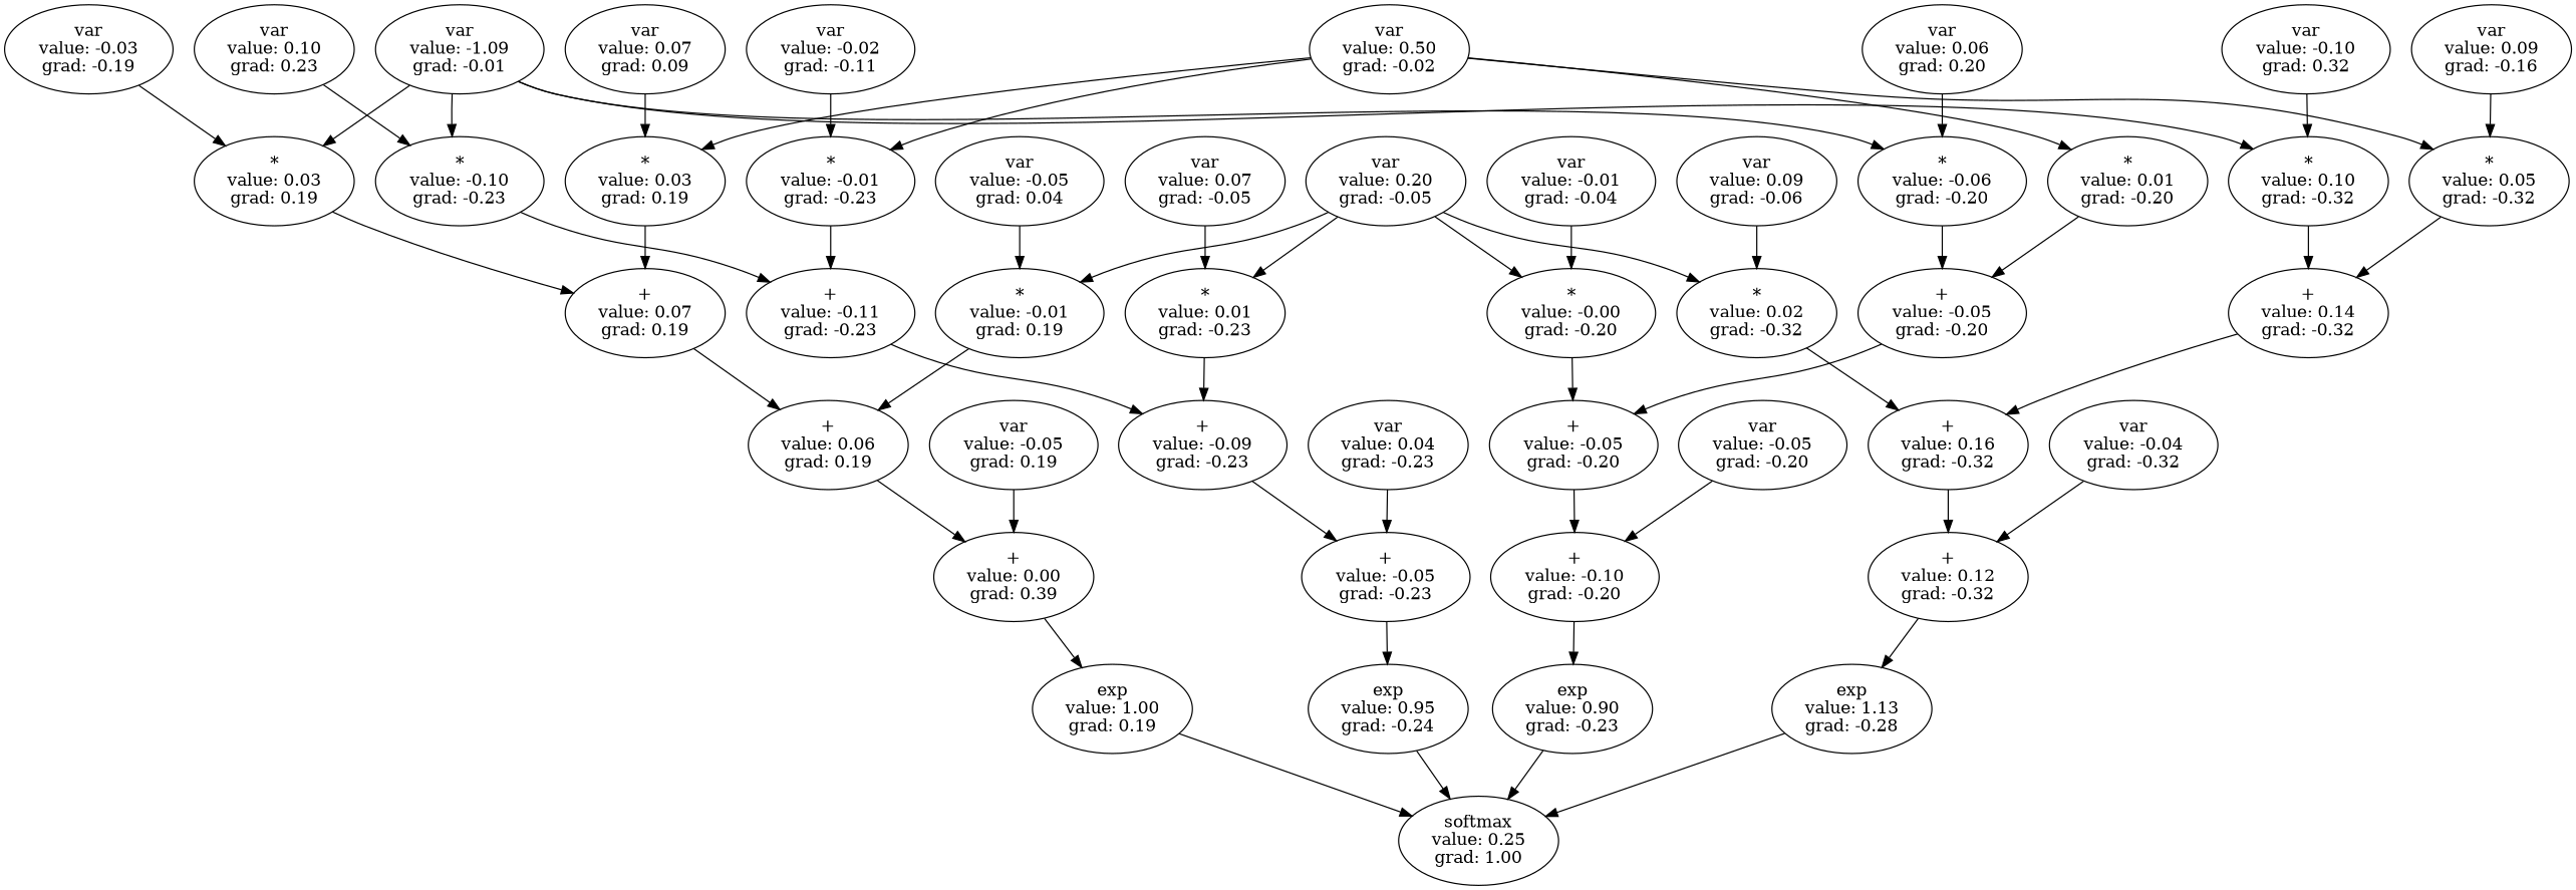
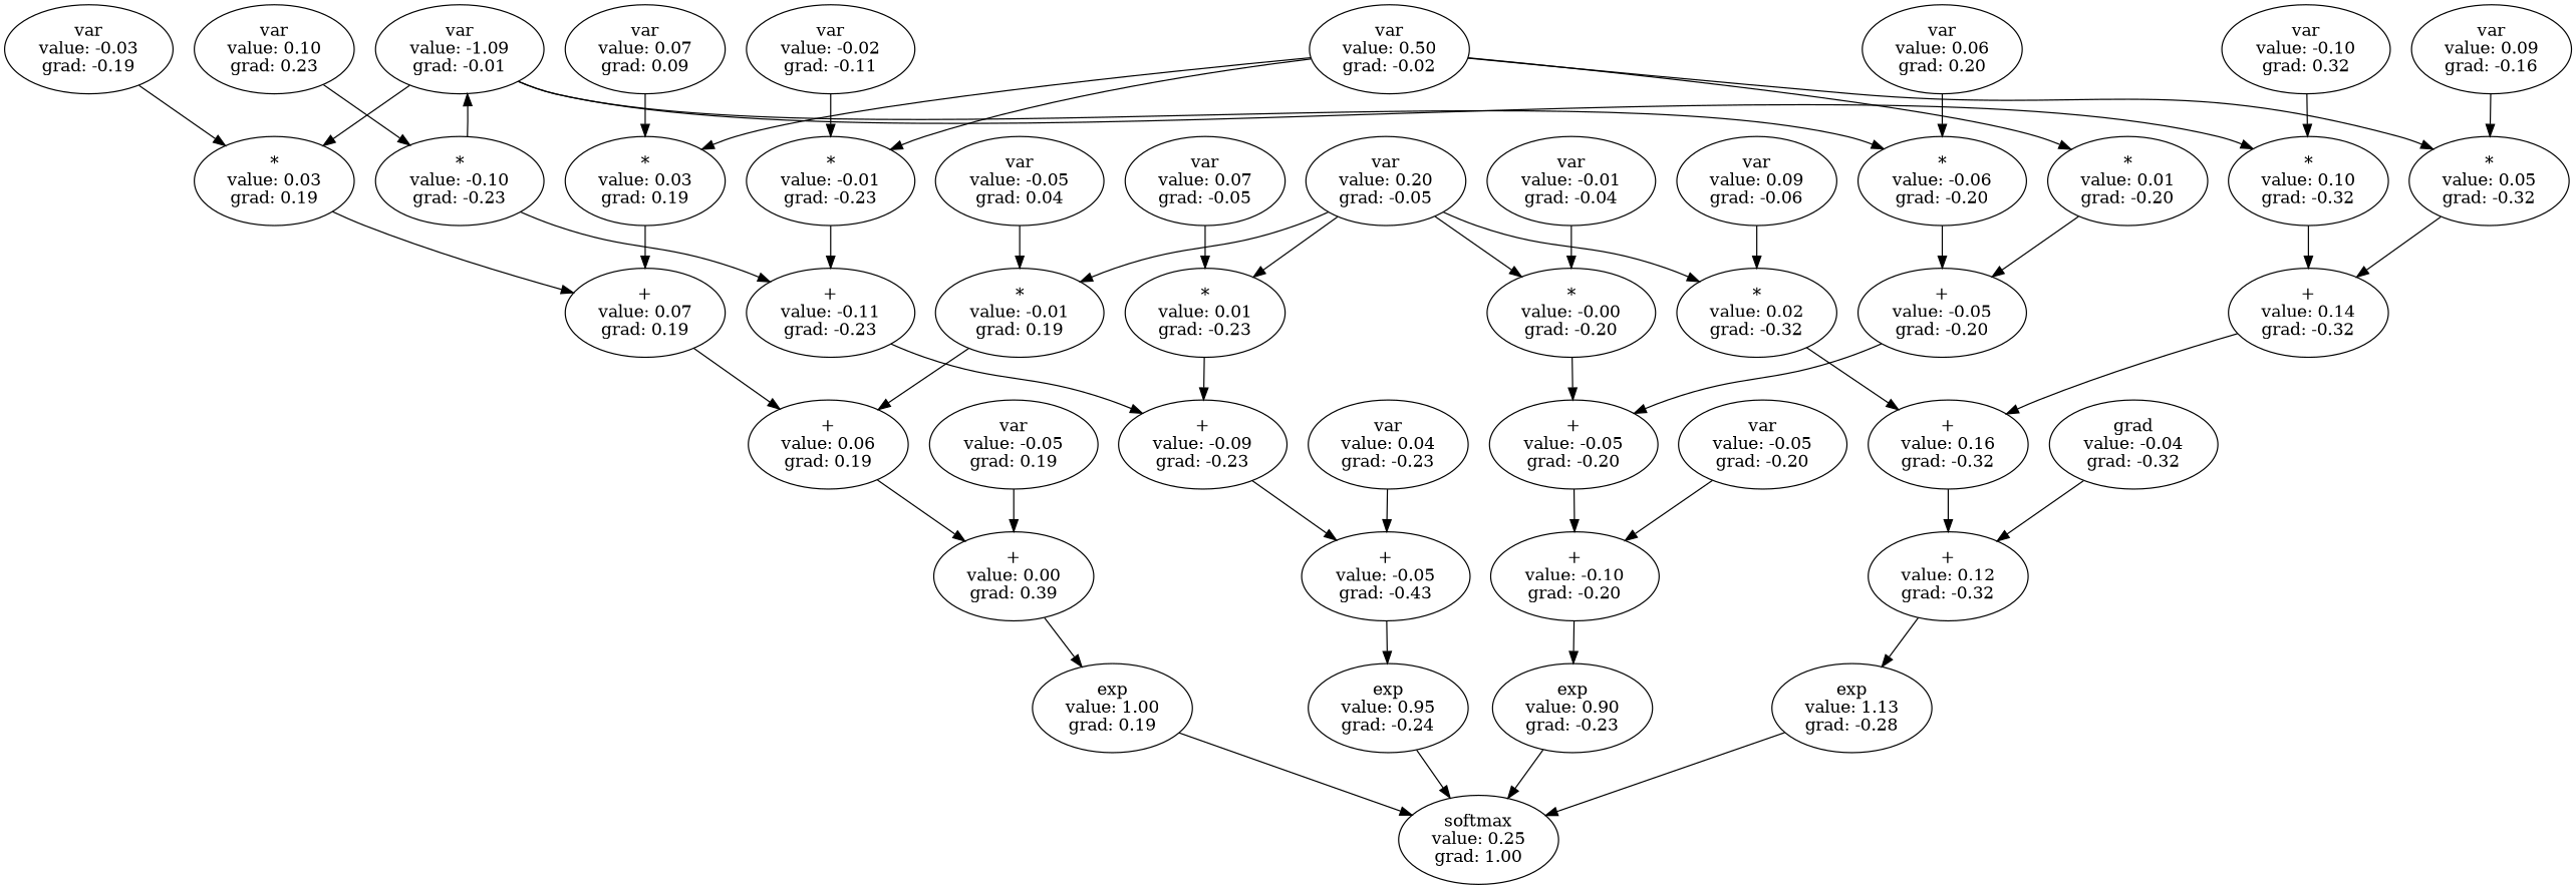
  digraph {
    n1 [label="softmax\nvalue: 0.25\ngrad: 1.00"]
    n2 [label="exp\nvalue: 1.00\ngrad: 0.19"]
    n3 [label="exp\nvalue: 0.95\ngrad: -0.24"]
    n4 [label="exp\nvalue: 0.90\ngrad: -0.23"]
    n5 [label="exp\nvalue: 1.13\ngrad: -0.28"]
    n6 [label="+\nvalue: 0.12\ngrad: -0.32"]
    n7 [label="+\nvalue: 0.16\ngrad: -0.32"]
-   n8 [label="var\nvalue: -0.04\ngrad: -0.32"]
+   n8 [label="grad\nvalue: -0.04\ngrad: -0.32"]
    n9 [label="+\nvalue: 0.14\ngrad: -0.32"]
    n10 [label="*\nvalue: 0.02\ngrad: -0.32"]
    n11 [label="var\nvalue: 0.20\ngrad: -0.05"]
    n12 [label="*\nvalue: -0.00\ngrad: -0.20"]
    n13 [label="*\nvalue: 0.01\ngrad: -0.23"]
    n14 [label="*\nvalue: -0.01\ngrad: 0.19"]
    n15 [label="+\nvalue: -0.05\ngrad: -0.20"]
    n16 [label="+\nvalue: -0.09\ngrad: -0.23"]
    n17 [label="+\nvalue: 0.06\ngrad: 0.19"]
    n18 [label="var\nvalue: 0.09\ngrad: -0.06"]
    n19 [label="*\nvalue: 0.05\ngrad: -0.32"]
    n20 [label="*\nvalue: 0.10\ngrad: -0.32"]
    n21 [label="var\nvalue: -1.09\ngrad: -0.01"]
    n22 [label="*\nvalue: -0.06\ngrad: -0.20"]
    n23 [label="*\nvalue: -0.10\ngrad: -0.23"]
    n24 [label="*\nvalue: 0.03\ngrad: 0.19"]
    n25 [label="+\nvalue: -0.05\ngrad: -0.20"]
    n26 [label="+\nvalue: -0.11\ngrad: -0.23"]
    n27 [label="+\nvalue: 0.07\ngrad: 0.19"]
    n28 [label="var\nvalue: -0.10\ngrad: 0.32"]
    n29 [label="var\nvalue: 0.50\ngrad: -0.02"]
    n30 [label="*\nvalue: 0.01\ngrad: -0.20"]
    n31 [label="*\nvalue: -0.01\ngrad: -0.23"]
    n32 [label="*\nvalue: 0.03\ngrad: 0.19"]
    n33 [label="var\nvalue: 0.09\ngrad: -0.16"]
    n34 [label="+\nvalue: -0.10\ngrad: -0.20"]
    n35 [label="var\nvalue: -0.05\ngrad: -0.20"]
    n36 [label="var\nvalue: -0.01\ngrad: -0.04"]
    n37 [label="var\nvalue: 0.06\ngrad: 0.20"]
-   n38 [label="+\nvalue: -0.05\ngrad: -0.23"]
+   n38 [label="+\nvalue: -0.05\ngrad: -0.43"]
    n39 [label="var\nvalue: 0.04\ngrad: -0.23"]
    n40 [label="var\nvalue: 0.07\ngrad: -0.05"]
    n41 [label="var\nvalue: 0.10\ngrad: 0.23"]
    n42 [label="var\nvalue: -0.02\ngrad: -0.11"]
    n43 [label="+\nvalue: 0.00\ngrad: 0.39"]
    n44 [label="var\nvalue: -0.05\ngrad: 0.19"]
    n45 [label="var\nvalue: -0.05\ngrad: 0.04"]
    n46 [label="var\nvalue: -0.03\ngrad: -0.19"]
    n47 [label="var\nvalue: 0.07\ngrad: 0.09"]
    n2 -> n1
    n3 -> n1
    n4 -> n1
    n5 -> n1
    n6 -> n5
    n7 -> n6
    n8 -> n6
    n9 -> n7
    n10 -> n7
    n11 -> n10
    n11 -> n12
    n11 -> n13
    n11 -> n14
    n12 -> n15
    n13 -> n16
    n14 -> n17
    n15 -> n34
    n16 -> n38
    n17 -> n43
    n18 -> n10
    n19 -> n9
    n20 -> n9
    n21 -> n20
    n21 -> n22
-   n21 -> n23
+   n23 -> n21
    n21 -> n24
    n22 -> n25
    n23 -> n26
    n24 -> n27
    n25 -> n15
    n26 -> n16
    n27 -> n17
    n28 -> n20
    n29 -> n19
    n29 -> n30
    n29 -> n31
    n29 -> n32
    n30 -> n25
    n31 -> n26
    n32 -> n27
    n33 -> n19
    n34 -> n4
    n35 -> n34
    n36 -> n12
    n37 -> n22
    n38 -> n3
    n39 -> n38
    n40 -> n13
    n41 -> n23
    n42 -> n31
    n43 -> n2
    n44 -> n43
    n45 -> n14
    n46 -> n24
    n47 -> n32
  }
